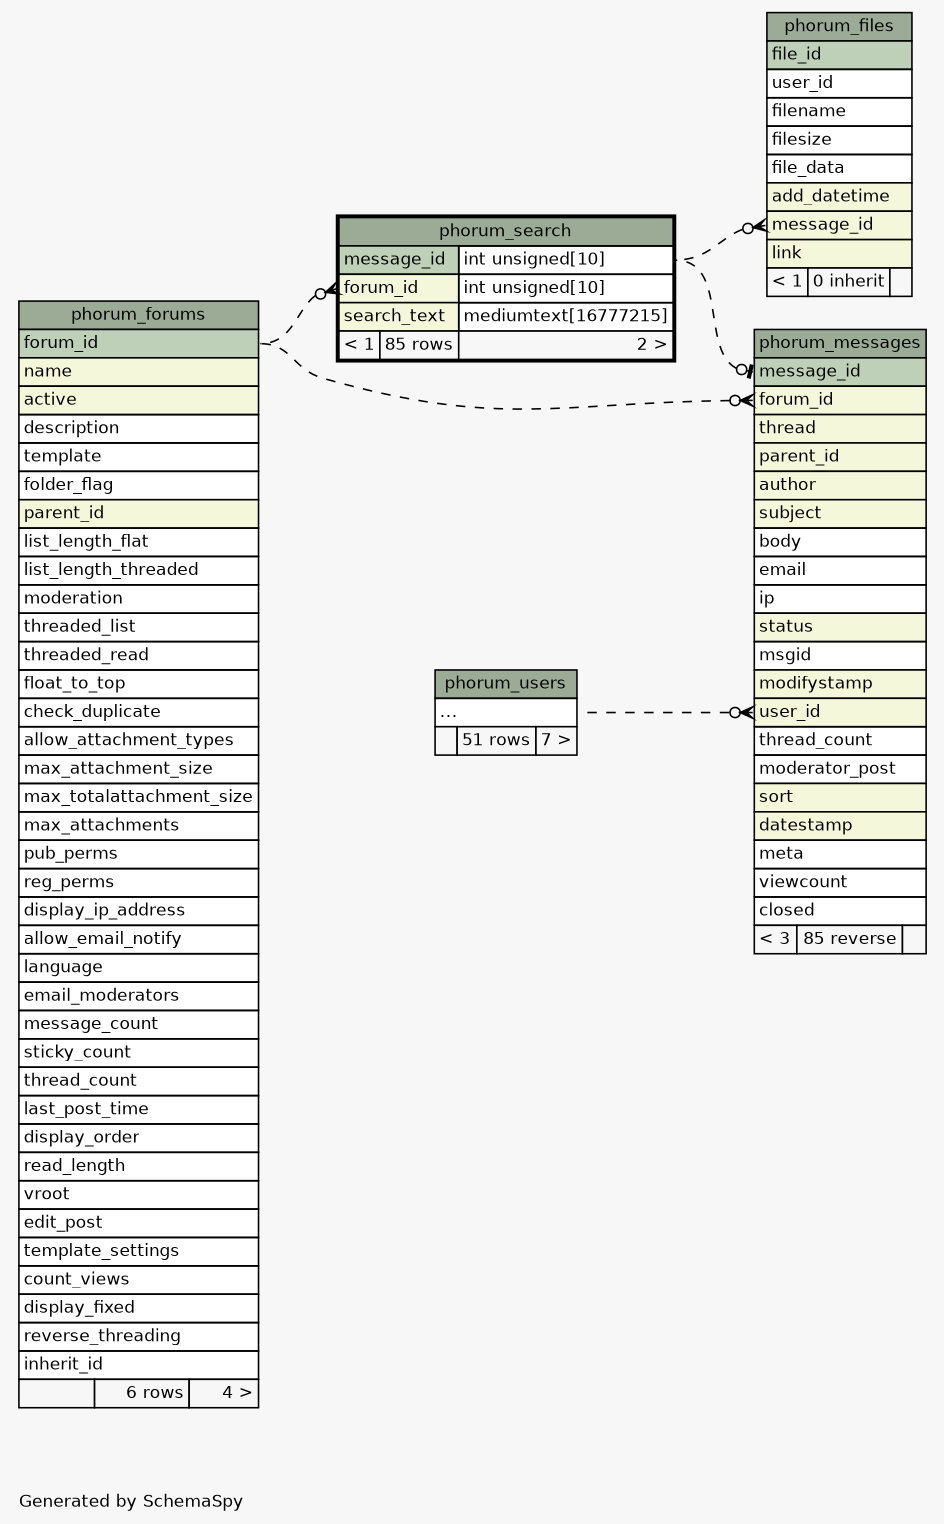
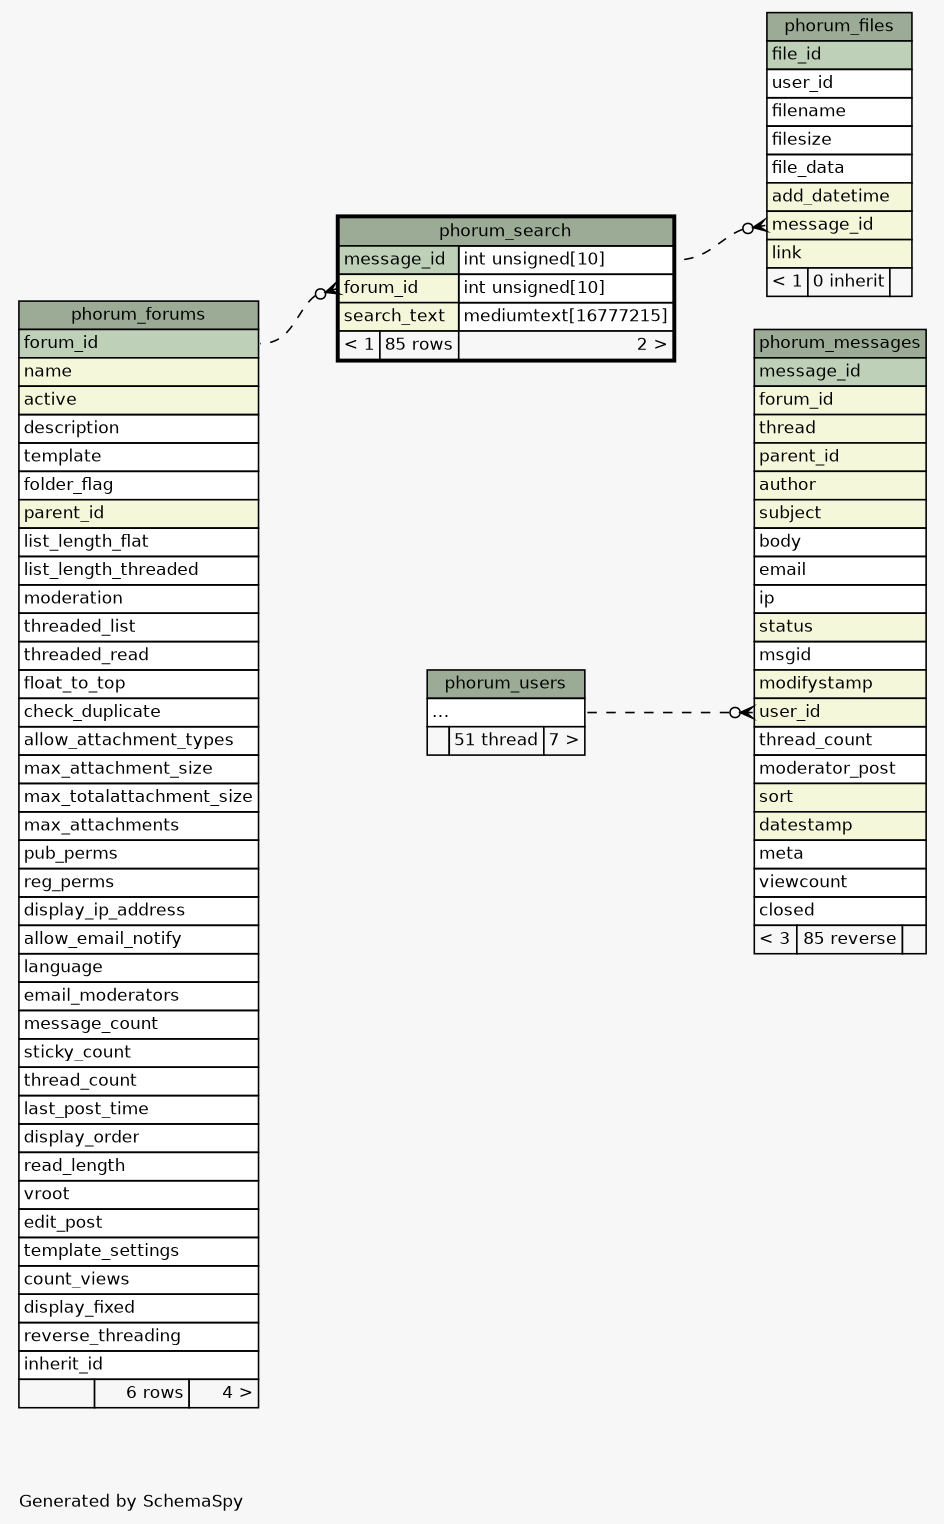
  digraph {
    bgcolor="#f7f7f7"
    fontname=Helvetica
    fontsize=11
    label="\nGenerated by SchemaSpy"
    labeljust=l
    nodesep=0.18
    rankdir=RL
    ranksep=0.46
    node [fontname=Helvetica fontsize=11 shape=plaintext]
    edge [arrowhead=none arrowsize=0.8 arrowtail=crowodot dir=back headport="message_id.type:e" style=dashed tailport="message_id:w"]
    n1 [label=<     <TABLE BORDER="0" CELLBORDER="1" CELLSPACING="0" BGCOLOR="#ffffff">       <TR><TD COLSPAN="3" BGCOLOR="#9bab96" ALIGN="CENTER">phorum_files</TD></TR>       <TR><TD PORT="file_id" COLSPAN="3" BGCOLOR="#bed1b8" ALIGN="LEFT">file_id</TD></TR>       <TR><TD PORT="user_id" COLSPAN="3" ALIGN="LEFT">user_id</TD></TR>       <TR><TD PORT="filename" COLSPAN="3" ALIGN="LEFT">filename</TD></TR>       <TR><TD PORT="filesize" COLSPAN="3" ALIGN="LEFT">filesize</TD></TR>       <TR><TD PORT="file_data" COLSPAN="3" ALIGN="LEFT">file_data</TD></TR>       <TR><TD PORT="add_datetime" COLSPAN="3" BGCOLOR="#f4f7da" ALIGN="LEFT">add_datetime</TD></TR>       <TR><TD PORT="message_id" COLSPAN="3" BGCOLOR="#f4f7da" ALIGN="LEFT">message_id</TD></TR>       <TR><TD PORT="link" COLSPAN="3" BGCOLOR="#f4f7da" ALIGN="LEFT">link</TD></TR>       <TR><TD ALIGN="LEFT" BGCOLOR="#f7f7f7">&lt; 1</TD><TD ALIGN="RIGHT" BGCOLOR="#f7f7f7">0 inherit</TD><TD ALIGN="RIGHT" BGCOLOR="#f7f7f7">  </TD></TR>     </TABLE>>]
    n2 [label=<     <TABLE BORDER="2" CELLBORDER="1" CELLSPACING="0" BGCOLOR="#ffffff">       <TR><TD COLSPAN="3" BGCOLOR="#9bab96" ALIGN="CENTER">phorum_search</TD></TR>       <TR><TD PORT="message_id" COLSPAN="2" BGCOLOR="#bed1b8" ALIGN="LEFT">message_id</TD><TD PORT="message_id.type" ALIGN="LEFT">int unsigned[10]</TD></TR>       <TR><TD PORT="forum_id" COLSPAN="2" BGCOLOR="#f4f7da" ALIGN="LEFT">forum_id</TD><TD PORT="forum_id.type" ALIGN="LEFT">int unsigned[10]</TD></TR>       <TR><TD PORT="search_text" COLSPAN="2" BGCOLOR="#f4f7da" ALIGN="LEFT">search_text</TD><TD PORT="search_text.type" ALIGN="LEFT">mediumtext[16777215]</TD></TR>       <TR><TD ALIGN="LEFT" BGCOLOR="#f7f7f7">&lt; 1</TD><TD ALIGN="RIGHT" BGCOLOR="#f7f7f7">85 rows</TD><TD ALIGN="RIGHT" BGCOLOR="#f7f7f7">2 &gt;</TD></TR>     </TABLE>>]
    n3 [label=<     <TABLE BORDER="0" CELLBORDER="1" CELLSPACING="0" BGCOLOR="#ffffff">       <TR><TD COLSPAN="3" BGCOLOR="#9bab96" ALIGN="CENTER">phorum_forums</TD></TR>       <TR><TD PORT="forum_id" COLSPAN="3" BGCOLOR="#bed1b8" ALIGN="LEFT">forum_id</TD></TR>       <TR><TD PORT="name" COLSPAN="3" BGCOLOR="#f4f7da" ALIGN="LEFT">name</TD></TR>       <TR><TD PORT="active" COLSPAN="3" BGCOLOR="#f4f7da" ALIGN="LEFT">active</TD></TR>       <TR><TD PORT="description" COLSPAN="3" ALIGN="LEFT">description</TD></TR>       <TR><TD PORT="template" COLSPAN="3" ALIGN="LEFT">template</TD></TR>       <TR><TD PORT="folder_flag" COLSPAN="3" ALIGN="LEFT">folder_flag</TD></TR>       <TR><TD PORT="parent_id" COLSPAN="3" BGCOLOR="#f4f7da" ALIGN="LEFT">parent_id</TD></TR>       <TR><TD PORT="list_length_flat" COLSPAN="3" ALIGN="LEFT">list_length_flat</TD></TR>       <TR><TD PORT="list_length_threaded" COLSPAN="3" ALIGN="LEFT">list_length_threaded</TD></TR>       <TR><TD PORT="moderation" COLSPAN="3" ALIGN="LEFT">moderation</TD></TR>       <TR><TD PORT="threaded_list" COLSPAN="3" ALIGN="LEFT">threaded_list</TD></TR>       <TR><TD PORT="threaded_read" COLSPAN="3" ALIGN="LEFT">threaded_read</TD></TR>       <TR><TD PORT="float_to_top" COLSPAN="3" ALIGN="LEFT">float_to_top</TD></TR>       <TR><TD PORT="check_duplicate" COLSPAN="3" ALIGN="LEFT">check_duplicate</TD></TR>       <TR><TD PORT="allow_attachment_types" COLSPAN="3" ALIGN="LEFT">allow_attachment_types</TD></TR>       <TR><TD PORT="max_attachment_size" COLSPAN="3" ALIGN="LEFT">max_attachment_size</TD></TR>       <TR><TD PORT="max_totalattachment_size" COLSPAN="3" ALIGN="LEFT">max_totalattachment_size</TD></TR>       <TR><TD PORT="max_attachments" COLSPAN="3" ALIGN="LEFT">max_attachments</TD></TR>       <TR><TD PORT="pub_perms" COLSPAN="3" ALIGN="LEFT">pub_perms</TD></TR>       <TR><TD PORT="reg_perms" COLSPAN="3" ALIGN="LEFT">reg_perms</TD></TR>       <TR><TD PORT="display_ip_address" COLSPAN="3" ALIGN="LEFT">display_ip_address</TD></TR>       <TR><TD PORT="allow_email_notify" COLSPAN="3" ALIGN="LEFT">allow_email_notify</TD></TR>       <TR><TD PORT="language" COLSPAN="3" ALIGN="LEFT">language</TD></TR>       <TR><TD PORT="email_moderators" COLSPAN="3" ALIGN="LEFT">email_moderators</TD></TR>       <TR><TD PORT="message_count" COLSPAN="3" ALIGN="LEFT">message_count</TD></TR>       <TR><TD PORT="sticky_count" COLSPAN="3" ALIGN="LEFT">sticky_count</TD></TR>       <TR><TD PORT="thread_count" COLSPAN="3" ALIGN="LEFT">thread_count</TD></TR>       <TR><TD PORT="last_post_time" COLSPAN="3" ALIGN="LEFT">last_post_time</TD></TR>       <TR><TD PORT="display_order" COLSPAN="3" ALIGN="LEFT">display_order</TD></TR>       <TR><TD PORT="read_length" COLSPAN="3" ALIGN="LEFT">read_length</TD></TR>       <TR><TD PORT="vroot" COLSPAN="3" ALIGN="LEFT">vroot</TD></TR>       <TR><TD PORT="edit_post" COLSPAN="3" ALIGN="LEFT">edit_post</TD></TR>       <TR><TD PORT="template_settings" COLSPAN="3" ALIGN="LEFT">template_settings</TD></TR>       <TR><TD PORT="count_views" COLSPAN="3" ALIGN="LEFT">count_views</TD></TR>       <TR><TD PORT="display_fixed" COLSPAN="3" ALIGN="LEFT">display_fixed</TD></TR>       <TR><TD PORT="reverse_threading" COLSPAN="3" ALIGN="LEFT">reverse_threading</TD></TR>       <TR><TD PORT="inherit_id" COLSPAN="3" ALIGN="LEFT">inherit_id</TD></TR>       <TR><TD ALIGN="LEFT" BGCOLOR="#f7f7f7">  </TD><TD ALIGN="RIGHT" BGCOLOR="#f7f7f7">6 rows</TD><TD ALIGN="RIGHT" BGCOLOR="#f7f7f7">4 &gt;</TD></TR>     </TABLE>>]
    n4 [label=<     <TABLE BORDER="0" CELLBORDER="1" CELLSPACING="0" BGCOLOR="#ffffff">       <TR><TD COLSPAN="3" BGCOLOR="#9bab96" ALIGN="CENTER">phorum_messages</TD></TR>       <TR><TD PORT="message_id" COLSPAN="3" BGCOLOR="#bed1b8" ALIGN="LEFT">message_id</TD></TR>       <TR><TD PORT="forum_id" COLSPAN="3" BGCOLOR="#f4f7da" ALIGN="LEFT">forum_id</TD></TR>       <TR><TD PORT="thread" COLSPAN="3" BGCOLOR="#f4f7da" ALIGN="LEFT">thread</TD></TR>       <TR><TD PORT="parent_id" COLSPAN="3" BGCOLOR="#f4f7da" ALIGN="LEFT">parent_id</TD></TR>       <TR><TD PORT="author" COLSPAN="3" BGCOLOR="#f4f7da" ALIGN="LEFT">author</TD></TR>       <TR><TD PORT="subject" COLSPAN="3" BGCOLOR="#f4f7da" ALIGN="LEFT">subject</TD></TR>       <TR><TD PORT="body" COLSPAN="3" ALIGN="LEFT">body</TD></TR>       <TR><TD PORT="email" COLSPAN="3" ALIGN="LEFT">email</TD></TR>       <TR><TD PORT="ip" COLSPAN="3" ALIGN="LEFT">ip</TD></TR>       <TR><TD PORT="status" COLSPAN="3" BGCOLOR="#f4f7da" ALIGN="LEFT">status</TD></TR>       <TR><TD PORT="msgid" COLSPAN="3" ALIGN="LEFT">msgid</TD></TR>       <TR><TD PORT="modifystamp" COLSPAN="3" BGCOLOR="#f4f7da" ALIGN="LEFT">modifystamp</TD></TR>       <TR><TD PORT="user_id" COLSPAN="3" BGCOLOR="#f4f7da" ALIGN="LEFT">user_id</TD></TR>       <TR><TD PORT="thread_count" COLSPAN="3" ALIGN="LEFT">thread_count</TD></TR>       <TR><TD PORT="moderator_post" COLSPAN="3" ALIGN="LEFT">moderator_post</TD></TR>       <TR><TD PORT="sort" COLSPAN="3" BGCOLOR="#f4f7da" ALIGN="LEFT">sort</TD></TR>       <TR><TD PORT="datestamp" COLSPAN="3" BGCOLOR="#f4f7da" ALIGN="LEFT">datestamp</TD></TR>       <TR><TD PORT="meta" COLSPAN="3" ALIGN="LEFT">meta</TD></TR>       <TR><TD PORT="viewcount" COLSPAN="3" ALIGN="LEFT">viewcount</TD></TR>       <TR><TD PORT="closed" COLSPAN="3" ALIGN="LEFT">closed</TD></TR>       <TR><TD ALIGN="LEFT" BGCOLOR="#f7f7f7">&lt; 3</TD><TD ALIGN="RIGHT" BGCOLOR="#f7f7f7">85 reverse</TD><TD ALIGN="RIGHT" BGCOLOR="#f7f7f7">  </TD></TR>     </TABLE>>]
-   n5 [label=<     <TABLE BORDER="0" CELLBORDER="1" CELLSPACING="0" BGCOLOR="#ffffff">       <TR><TD COLSPAN="3" BGCOLOR="#9bab96" ALIGN="CENTER">phorum_users</TD></TR>       <TR><TD PORT="elipses" COLSPAN="3" ALIGN="LEFT">...</TD></TR>       <TR><TD ALIGN="LEFT" BGCOLOR="#f7f7f7">  </TD><TD ALIGN="RIGHT" BGCOLOR="#f7f7f7">51 rows</TD><TD ALIGN="RIGHT" BGCOLOR="#f7f7f7">7 &gt;</TD></TR>     </TABLE>>]
+   n5 [label=<     <TABLE BORDER="0" CELLBORDER="1" CELLSPACING="0" BGCOLOR="#ffffff">       <TR><TD COLSPAN="3" BGCOLOR="#9bab96" ALIGN="CENTER">phorum_users</TD></TR>       <TR><TD PORT="elipses" COLSPAN="3" ALIGN="LEFT">...</TD></TR>       <TR><TD ALIGN="LEFT" BGCOLOR="#f7f7f7">  </TD><TD ALIGN="RIGHT" BGCOLOR="#f7f7f7">51 thread</TD><TD ALIGN="RIGHT" BGCOLOR="#f7f7f7">7 &gt;</TD></TR>     </TABLE>>]
    n1 -> n2
    n2 -> n3 [headport="forum_id:e" tailport="forum_id:w"]
-   n4 -> n2 [arrowtail=teeodot]
-   n4 -> n3 [headport="forum_id:e" tailport="forum_id:w"]
    n4 -> n5 [headport="elipses:e" tailport="user_id:w"]
  }
